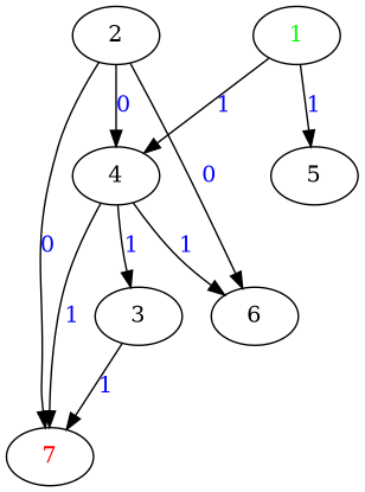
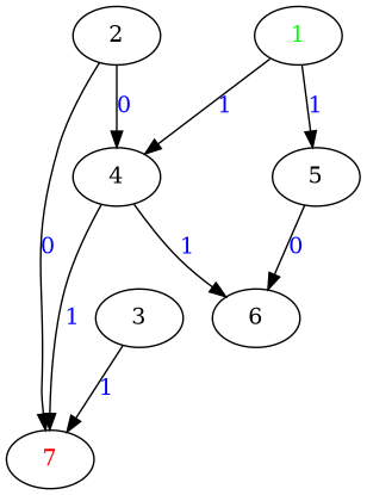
  digraph {
    n1 [label=<<font color="red">7</font>>]
    2
    4
    3
    6
    n6 [label=<<font color="green">1</font>>]
    5
    2 -> n1 [label=<<font color="blue">0</font>>]
    2 -> 4 [label=<<font color="blue">0</font>>]
    4 -> n1 [label=<<font color="blue">1</font>>]
-   4 -> 3 [label=<<font color="blue">1</font>>]
    4 -> 6 [label=<<font color="blue">1</font>>]
    3 -> n1 [label=<<font color="blue">1</font>>]
    n6 -> 4 [label=<<font color="blue">1</font>>]
    n6 -> 5 [label=<<font color="blue">1</font>>]
-   2 -> 6 [label=<<font color="blue">0</font>>]
+   5 -> 6 [label=<<font color="blue">0</font>>]
  }
